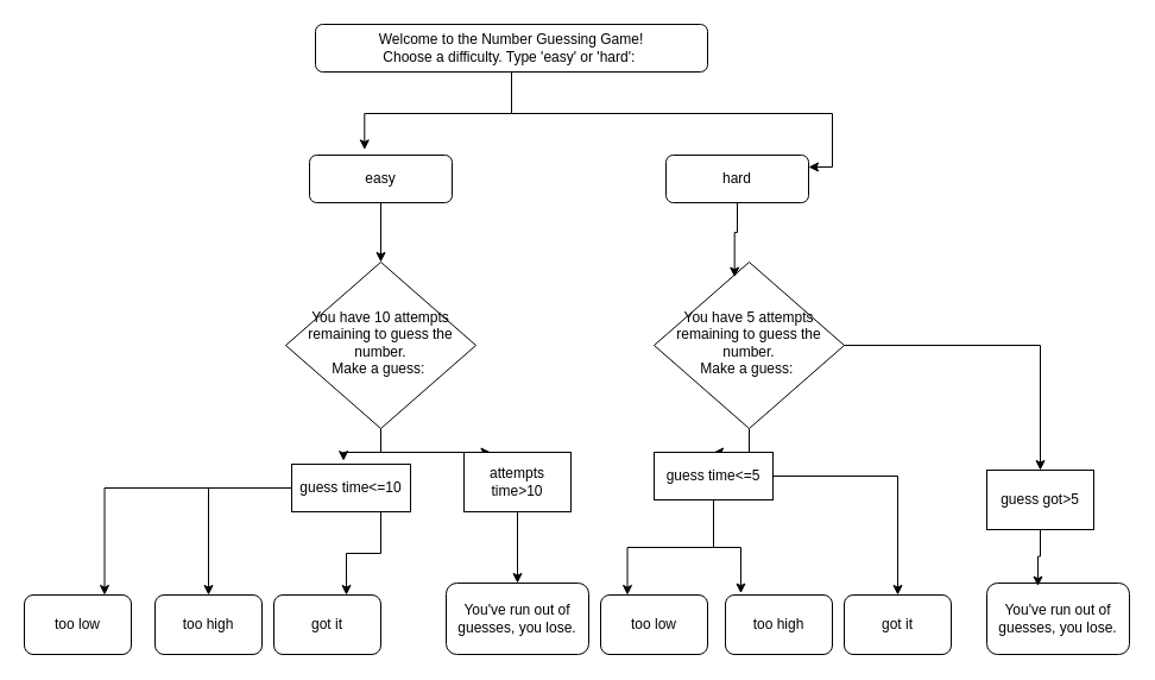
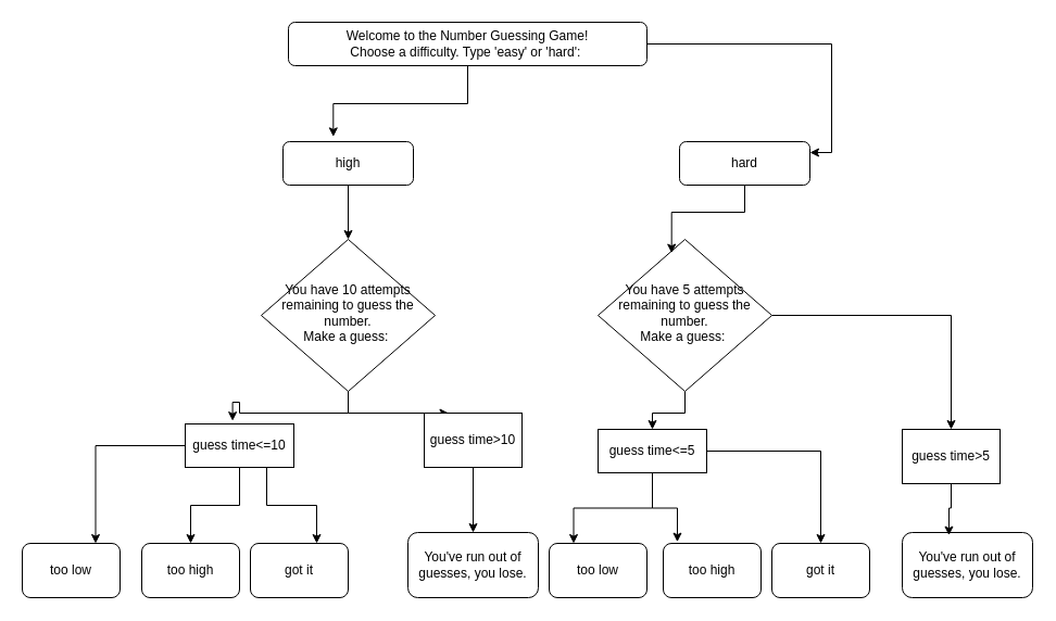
  <mxCell id="0" />
  <mxCell id="1" parent="0" />
  <mxCell id="2" style="edgeStyle=orthogonalEdgeStyle;rounded=0;orthogonalLoop=1;jettySize=auto;html=1;entryX=1;entryY=0.25;entryDx=0;entryDy=0;" edge="1" parent="1" source="3" target="6"><mxGeometry relative="1" as="geometry" /></mxCell>
  <mxCell id="3" value="&lt;div&gt;Welcome to the Number Guessing Game!&lt;/div&gt;&lt;div&gt;Choose a difficulty. Type 'easy' or 'hard':&amp;nbsp;&lt;/div&gt;" style="rounded=1;whiteSpace=wrap;html=1;fontSize=12;glass=0;strokeWidth=1;shadow=0;" parent="1" vertex="1"><mxGeometry x="265" y="20" width="330" height="40" as="geometry" /></mxCell>
  <mxCell id="4" style="edgeStyle=orthogonalEdgeStyle;rounded=0;orthogonalLoop=1;jettySize=auto;html=1;entryX=0.25;entryY=0;entryDx=0;entryDy=0;" edge="1" parent="1" source="5" target="15"><mxGeometry relative="1" as="geometry" /></mxCell>
  <mxCell id="5" value="&lt;div&gt;You have 10 attempts remaining to guess the number.&lt;/div&gt;&lt;div&gt;Make a guess:&amp;nbsp;&lt;/div&gt;" style="rhombus;whiteSpace=wrap;html=1;shadow=0;fontFamily=Helvetica;fontSize=12;align=center;strokeWidth=1;spacing=6;spacingTop=-4;" parent="1" vertex="1"><mxGeometry x="240" y="220" width="160" height="140" as="geometry" /></mxCell>
- <mxCell id="6" value="hard" style="rounded=1;whiteSpace=wrap;html=1;fontSize=12;glass=0;strokeWidth=1;shadow=0;" vertex="1" parent="1"><mxGeometry x="560" y="130" width="120" height="40" as="geometry" /></mxCell>
+ <mxCell id="6" value="hard" style="rounded=1;whiteSpace=wrap;html=1;fontSize=12;glass=0;strokeWidth=1;shadow=0;" vertex="1" parent="1"><mxGeometry x="625" y="130" width="120" height="40" as="geometry" /></mxCell>
  <mxCell id="7" value="" style="endArrow=classic;html=1;rounded=0;" edge="1" parent="1" source="9"><mxGeometry width="50" height="50" relative="1" as="geometry"><mxPoint x="330" y="70" as="sourcePoint" /><mxPoint x="330" y="140" as="targetPoint" /></mxGeometry></mxCell>
  <mxCell id="8" value="" style="edgeStyle=orthogonalEdgeStyle;rounded=0;orthogonalLoop=1;jettySize=auto;html=1;" edge="1" parent="1" source="9" target="5"><mxGeometry relative="1" as="geometry" /></mxCell>
- <mxCell id="9" value="easy" style="rounded=1;whiteSpace=wrap;html=1;fontSize=12;glass=0;strokeWidth=1;shadow=0;" parent="1" vertex="1"><mxGeometry x="260" y="130" width="120" height="40" as="geometry" /></mxCell>
+ <mxCell id="9" value="high" style="rounded=1;whiteSpace=wrap;html=1;fontSize=12;glass=0;strokeWidth=1;shadow=0;" parent="1" vertex="1"><mxGeometry x="260" y="130" width="120" height="40" as="geometry" /></mxCell>
  <mxCell id="10" style="edgeStyle=orthogonalEdgeStyle;rounded=0;orthogonalLoop=1;jettySize=auto;html=1;entryX=0.75;entryY=0;entryDx=0;entryDy=0;" edge="1" parent="1" source="13" target="17"><mxGeometry relative="1" as="geometry" /></mxCell>
  <mxCell id="11" style="edgeStyle=orthogonalEdgeStyle;rounded=0;orthogonalLoop=1;jettySize=auto;html=1;entryX=0.5;entryY=0;entryDx=0;entryDy=0;" edge="1" parent="1" source="13" target="16"><mxGeometry relative="1" as="geometry" /></mxCell>
  <mxCell id="12" style="edgeStyle=orthogonalEdgeStyle;rounded=0;orthogonalLoop=1;jettySize=auto;html=1;entryX=0.678;entryY=0;entryDx=0;entryDy=0;entryPerimeter=0;exitX=0.75;exitY=1;exitDx=0;exitDy=0;" edge="1" parent="1" source="13" target="20"><mxGeometry relative="1" as="geometry" /></mxCell>
- <mxCell id="13" value="guess time&amp;lt;=10" style="rounded=0;whiteSpace=wrap;html=1;" vertex="1" parent="1"><mxGeometry x="245" y="390" width="100" height="40" as="geometry" /></mxCell>
+ <mxCell id="13" value="guess time&amp;lt;=10" style="rounded=0;whiteSpace=wrap;html=1;" vertex="1" parent="1"><mxGeometry x="170" y="390" width="100" height="40" as="geometry" /></mxCell>
  <mxCell id="14" style="edgeStyle=orthogonalEdgeStyle;rounded=0;orthogonalLoop=1;jettySize=auto;html=1;" edge="1" parent="1" source="15" target="19"><mxGeometry relative="1" as="geometry" /></mxCell>
- <mxCell id="15" value="attempts time&amp;gt;10" style="rounded=0;whiteSpace=wrap;html=1;" vertex="1" parent="1"><mxGeometry x="390" y="380" width="90" height="50" as="geometry" /></mxCell>
+ <mxCell id="15" value="guess time&amp;gt;10" style="rounded=0;whiteSpace=wrap;html=1;" vertex="1" parent="1"><mxGeometry x="390" y="380" width="90" height="50" as="geometry" /></mxCell>
  <mxCell id="16" value="too high" style="rounded=1;whiteSpace=wrap;html=1;" vertex="1" parent="1"><mxGeometry x="130" y="500" width="90" height="50" as="geometry" /></mxCell>
  <mxCell id="17" value="too low" style="rounded=1;whiteSpace=wrap;html=1;" vertex="1" parent="1"><mxGeometry x="20" y="500" width="90" height="50" as="geometry" /></mxCell>
  <mxCell id="18" style="edgeStyle=orthogonalEdgeStyle;rounded=0;orthogonalLoop=1;jettySize=auto;html=1;entryX=0.436;entryY=-0.071;entryDx=0;entryDy=0;entryPerimeter=0;" edge="1" parent="1" source="5" target="13"><mxGeometry relative="1" as="geometry" /></mxCell>
  <mxCell id="19" value="You've run out of guesses, you lose." style="rounded=1;whiteSpace=wrap;html=1;" vertex="1" parent="1"><mxGeometry x="375" y="490" width="120" height="60" as="geometry" /></mxCell>
  <mxCell id="20" value="got it" style="rounded=1;whiteSpace=wrap;html=1;" vertex="1" parent="1"><mxGeometry x="230" y="500" width="90" height="50" as="geometry" /></mxCell>
  <mxCell id="21" style="edgeStyle=orthogonalEdgeStyle;rounded=0;orthogonalLoop=1;jettySize=auto;html=1;entryX=0.5;entryY=0;entryDx=0;entryDy=0;" edge="1" parent="1" source="23" target="28"><mxGeometry relative="1" as="geometry" /></mxCell>
  <mxCell id="22" style="edgeStyle=orthogonalEdgeStyle;rounded=0;orthogonalLoop=1;jettySize=auto;html=1;entryX=0.5;entryY=0;entryDx=0;entryDy=0;" edge="1" parent="1" source="23" target="29"><mxGeometry relative="1" as="geometry" /></mxCell>
  <mxCell id="23" value="&lt;div&gt;You have 5 attempts remaining to guess the number.&lt;/div&gt;&lt;div&gt;Make a guess:&amp;nbsp;&lt;/div&gt;" style="rhombus;whiteSpace=wrap;html=1;shadow=0;fontFamily=Helvetica;fontSize=12;align=center;strokeWidth=1;spacing=6;spacingTop=-4;" vertex="1" parent="1"><mxGeometry x="550" y="220" width="160" height="140" as="geometry" /></mxCell>
  <mxCell id="24" style="edgeStyle=orthogonalEdgeStyle;rounded=0;orthogonalLoop=1;jettySize=auto;html=1;entryX=0.423;entryY=0.09;entryDx=0;entryDy=0;entryPerimeter=0;" edge="1" parent="1" source="6" target="23"><mxGeometry relative="1" as="geometry" /></mxCell>
  <mxCell id="25" style="edgeStyle=orthogonalEdgeStyle;rounded=0;orthogonalLoop=1;jettySize=auto;html=1;entryX=0.386;entryY=-0.115;entryDx=0;entryDy=0;entryPerimeter=0;" edge="1" parent="1" source="3" target="9"><mxGeometry relative="1" as="geometry" /></mxCell>
  <mxCell id="26" style="edgeStyle=orthogonalEdgeStyle;rounded=0;orthogonalLoop=1;jettySize=auto;html=1;entryX=0.25;entryY=0;entryDx=0;entryDy=0;" edge="1" parent="1" source="28" target="31"><mxGeometry relative="1" as="geometry" /></mxCell>
  <mxCell id="27" style="edgeStyle=orthogonalEdgeStyle;rounded=0;orthogonalLoop=1;jettySize=auto;html=1;" edge="1" parent="1" source="28" target="33"><mxGeometry relative="1" as="geometry" /></mxCell>
- <mxCell id="28" value="guess time&amp;lt;=5" style="rounded=0;whiteSpace=wrap;html=1;" vertex="1" parent="1"><mxGeometry x="550" y="380" width="100" height="40" as="geometry" /></mxCell>
- <mxCell id="29" value="guess got&amp;gt;5" style="rounded=0;whiteSpace=wrap;html=1;" vertex="1" parent="1"><mxGeometry x="830" y="395" width="90" height="50" as="geometry" /></mxCell>
+ <mxCell id="28" value="guess time&amp;lt;=5" style="rounded=0;whiteSpace=wrap;html=1;" vertex="1" parent="1"><mxGeometry x="550" y="395" width="100" height="40" as="geometry" /></mxCell>
+ <mxCell id="29" value="guess time&amp;gt;5" style="rounded=0;whiteSpace=wrap;html=1;" vertex="1" parent="1"><mxGeometry x="830" y="395" width="90" height="50" as="geometry" /></mxCell>
  <mxCell id="30" value="too high" style="rounded=1;whiteSpace=wrap;html=1;" vertex="1" parent="1"><mxGeometry x="610" y="500" width="90" height="50" as="geometry" /></mxCell>
  <mxCell id="31" value="too low" style="rounded=1;whiteSpace=wrap;html=1;" vertex="1" parent="1"><mxGeometry x="505" y="500" width="90" height="50" as="geometry" /></mxCell>
  <mxCell id="32" value="You've run out of guesses, you lose." style="rounded=1;whiteSpace=wrap;html=1;" vertex="1" parent="1"><mxGeometry x="830" y="490" width="120" height="60" as="geometry" /></mxCell>
  <mxCell id="33" value="got it" style="rounded=1;whiteSpace=wrap;html=1;" vertex="1" parent="1"><mxGeometry x="710" y="500" width="90" height="50" as="geometry" /></mxCell>
  <mxCell id="34" style="edgeStyle=orthogonalEdgeStyle;rounded=0;orthogonalLoop=1;jettySize=auto;html=1;entryX=0.144;entryY=-0.027;entryDx=0;entryDy=0;entryPerimeter=0;" edge="1" parent="1" source="28" target="30"><mxGeometry relative="1" as="geometry" /></mxCell>
  <mxCell id="35" style="edgeStyle=orthogonalEdgeStyle;rounded=0;orthogonalLoop=1;jettySize=auto;html=1;entryX=0.358;entryY=0.044;entryDx=0;entryDy=0;entryPerimeter=0;" edge="1" parent="1" source="29" target="32"><mxGeometry relative="1" as="geometry" /></mxCell>
